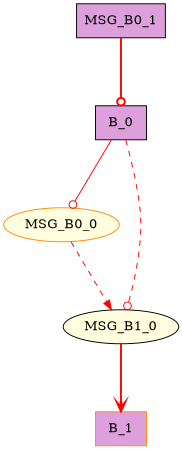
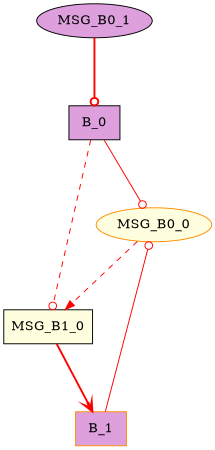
  digraph {
    mindist=1.0
    nodesep=0.6
    ranksep=1.0
    root=B_0
    node [color=black fillcolor=plum shape=oval style=filled type=TMsg]
    edge [arrowhead=odot color=red style=dashed type=defDst]
    MSG_B0_0 [color=darkorange fillcolor=lightyellow tOffs=0]
-   MSG_B1_0 [fillcolor=lightyellow tOffs=0]
-   MSG_B0_1 [shape=box tOffs=1]
+   MSG_B1_0 [fillcolor=lightyellow shape=box tOffs=0]
+   MSG_B0_1 [tOffs=1]
    B_0 [shape=rectangle tPeriod=2 type=Block]
    B_1 [color=darkorange shape=rectangle tPeriod=3 type=Block]
    MSG_B0_0 -> MSG_B1_0 [arrowhead=normal]
    MSG_B1_0 -> B_1 [arrowhead=vee style=bold]
    MSG_B0_1 -> B_0 [style=bold]
    B_0 -> MSG_B0_0 [style=solid]
    B_0 -> MSG_B1_0
+   B_1 -> MSG_B0_0 [style=solid]
  }
